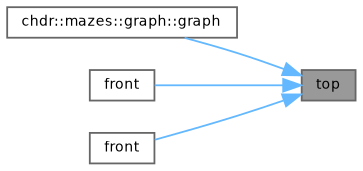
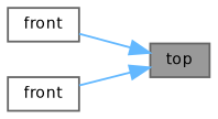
  digraph {
    rankdir=RL
    node [color=grey40 fillcolor=white fontname=Helvetica fontsize=8 shape=box style=filled]
    edge [color=steelblue1 dir=back fontname=Helvetica fontsize=8 labelfontname=Helvetica labelfontsize=8 style=solid]
    n1 [color=gray40 fillcolor=grey60 fontcolor=black height=0.2 label=top width=0.4]
-   n2 [height=0.2 label="chdr::mazes::graph::graph" width=0.4]
    n3 [height=0.2 label=front width=0.4]
    n4 [height=0.2 label=front width=0.4]
-   n1 -> n2
    n1 -> n3
    n1 -> n4
  }
